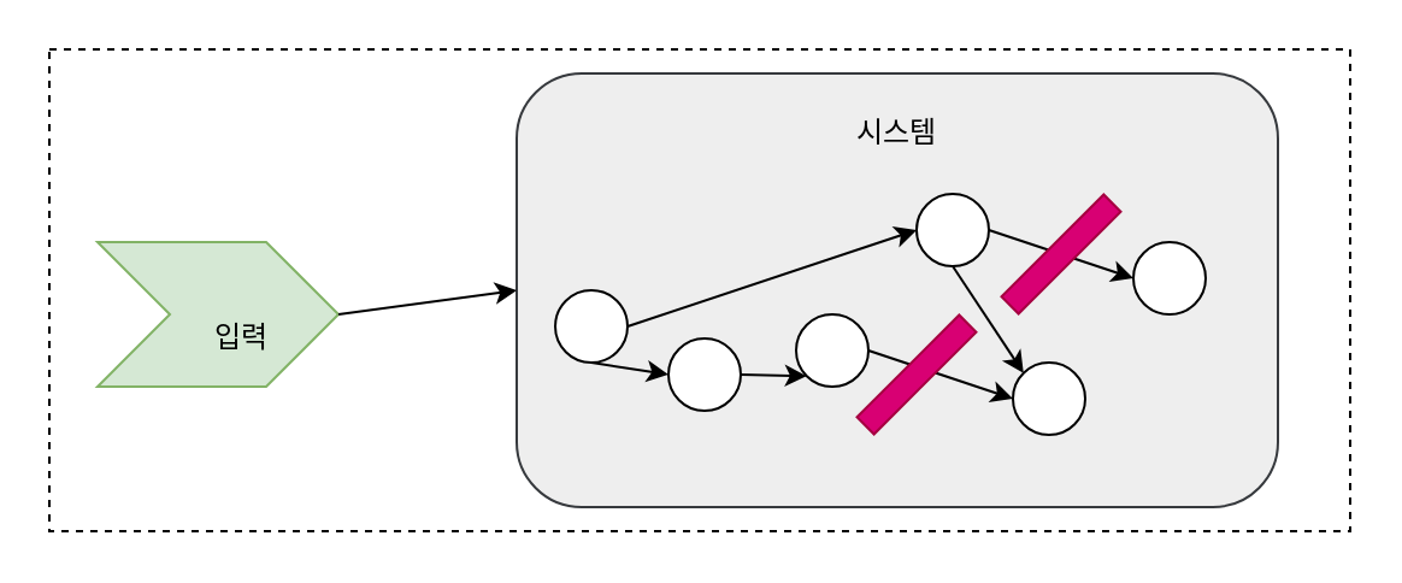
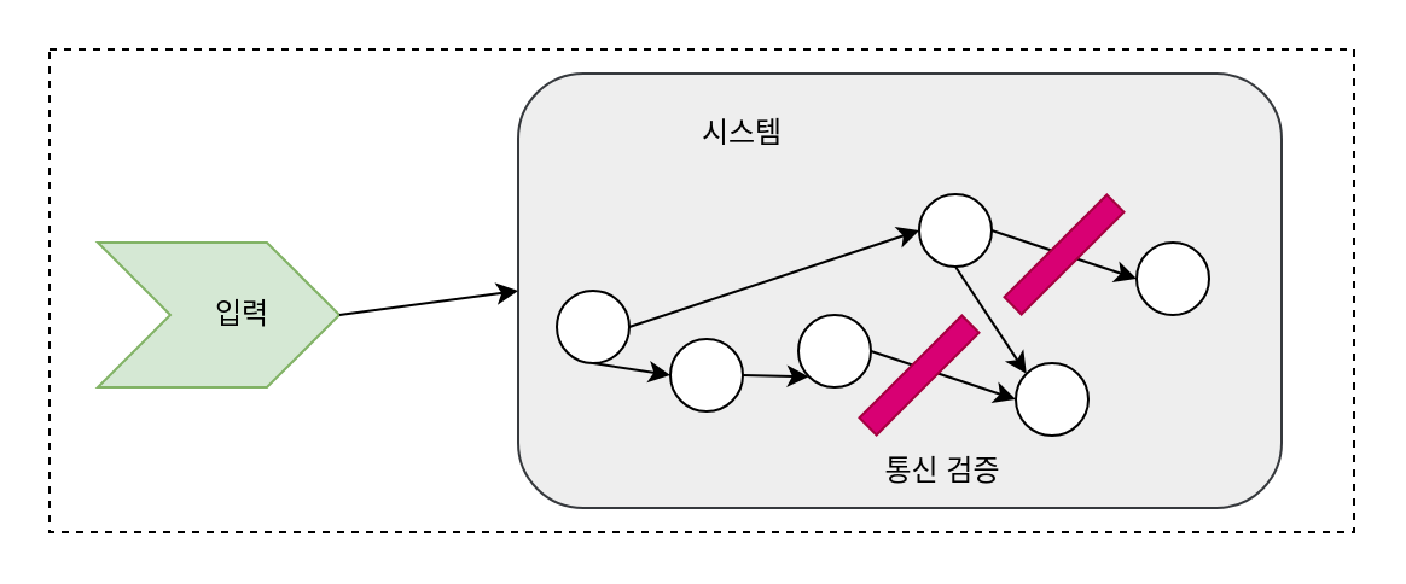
  <mxCell id="0" />
  <mxCell id="1" parent="0" />
  <mxCell id="2" value="" style="rounded=0;whiteSpace=wrap;html=1;fillColor=none;dashed=1;" vertex="1" parent="1"><mxGeometry x="20" y="20" width="540" height="200" as="geometry" /></mxCell>
  <mxCell id="3" value="" style="html=1;shadow=0;dashed=0;align=center;verticalAlign=middle;shape=mxgraph.arrows2.arrow;dy=0;dx=30;notch=30;fillColor=#d5e8d4;strokeColor=#82b366;" vertex="1" parent="1"><mxGeometry x="40" y="100" width="100" height="60" as="geometry" /></mxCell>
  <mxCell id="4" value="" style="rounded=1;whiteSpace=wrap;html=1;fillColor=#eeeeee;strokeColor=#36393d;" vertex="1" parent="1"><mxGeometry x="214" y="30" width="316" height="180" as="geometry" /></mxCell>
  <mxCell id="5" value="" style="ellipse;whiteSpace=wrap;html=1;aspect=fixed;" vertex="1" parent="1"><mxGeometry x="230" y="120" width="30" height="30" as="geometry" /></mxCell>
  <mxCell id="6" value="" style="ellipse;whiteSpace=wrap;html=1;aspect=fixed;" vertex="1" parent="1"><mxGeometry x="277" y="140" width="30" height="30" as="geometry" /></mxCell>
  <mxCell id="7" value="" style="ellipse;whiteSpace=wrap;html=1;aspect=fixed;" vertex="1" parent="1"><mxGeometry x="330" y="130" width="30" height="30" as="geometry" /></mxCell>
  <mxCell id="8" value="" style="endArrow=classic;html=1;rounded=0;exitX=1;exitY=0.5;exitDx=0;exitDy=0;exitPerimeter=0;entryX=0;entryY=0.5;entryDx=0;entryDy=0;" edge="1" parent="1" source="3" target="4"><mxGeometry width="50" height="50" relative="1" as="geometry"><mxPoint x="100" y="310" as="sourcePoint" /><mxPoint x="150" y="260" as="targetPoint" /></mxGeometry></mxCell>
  <mxCell id="9" value="" style="endArrow=classic;html=1;rounded=0;exitX=1;exitY=0.5;exitDx=0;exitDy=0;entryX=0;entryY=0.5;entryDx=0;entryDy=0;" edge="1" parent="1" source="5" target="14"><mxGeometry width="50" height="50" relative="1" as="geometry"><mxPoint x="260" y="340" as="sourcePoint" /><mxPoint x="310" y="290" as="targetPoint" /></mxGeometry></mxCell>
  <mxCell id="10" value="" style="endArrow=classic;html=1;rounded=0;exitX=0.5;exitY=1;exitDx=0;exitDy=0;entryX=0;entryY=0.5;entryDx=0;entryDy=0;" edge="1" parent="1" source="5" target="6"><mxGeometry width="50" height="50" relative="1" as="geometry"><mxPoint x="510" y="400" as="sourcePoint" /><mxPoint x="560" y="350" as="targetPoint" /></mxGeometry></mxCell>
  <mxCell id="11" value="" style="endArrow=classic;html=1;rounded=0;exitX=1;exitY=0.5;exitDx=0;exitDy=0;entryX=0;entryY=1;entryDx=0;entryDy=0;" edge="1" parent="1" source="6" target="7"><mxGeometry width="50" height="50" relative="1" as="geometry"><mxPoint x="255" y="160" as="sourcePoint" /><mxPoint x="287" y="165" as="targetPoint" /></mxGeometry></mxCell>
- <mxCell id="12" value="시스템" style="text;html=1;strokeColor=none;fillColor=none;align=center;verticalAlign=middle;whiteSpace=wrap;rounded=0;" vertex="1" parent="1"><mxGeometry x="342" y="40" width="60" height="30" as="geometry" /></mxCell>
- <mxCell id="13" value="입력" style="text;html=1;strokeColor=none;fillColor=none;align=center;verticalAlign=middle;whiteSpace=wrap;rounded=0;" vertex="1" parent="1"><mxGeometry x="70" y="125" width="60" height="30" as="geometry" /></mxCell>
+ <mxCell id="12" value="시스템" style="text;html=1;strokeColor=none;fillColor=none;align=center;verticalAlign=middle;whiteSpace=wrap;rounded=0;" vertex="1" parent="1"><mxGeometry x="277" y="40" width="60" height="30" as="geometry" /></mxCell>
+ <mxCell id="13" value="입력" style="text;html=1;strokeColor=none;fillColor=none;align=center;verticalAlign=middle;whiteSpace=wrap;rounded=0;" vertex="1" parent="1"><mxGeometry x="70" y="115" width="60" height="30" as="geometry" /></mxCell>
  <mxCell id="14" value="" style="ellipse;whiteSpace=wrap;html=1;aspect=fixed;" vertex="1" parent="1"><mxGeometry x="380" y="80" width="30" height="30" as="geometry" /></mxCell>
  <mxCell id="15" value="" style="ellipse;whiteSpace=wrap;html=1;aspect=fixed;" vertex="1" parent="1"><mxGeometry x="420" y="150" width="30" height="30" as="geometry" /></mxCell>
  <mxCell id="16" value="" style="ellipse;whiteSpace=wrap;html=1;aspect=fixed;" vertex="1" parent="1"><mxGeometry x="470" y="100" width="30" height="30" as="geometry" /></mxCell>
  <mxCell id="17" value="" style="endArrow=classic;html=1;rounded=0;exitX=0.5;exitY=1;exitDx=0;exitDy=0;entryX=0;entryY=0;entryDx=0;entryDy=0;" edge="1" parent="1" source="14" target="15"><mxGeometry width="50" height="50" relative="1" as="geometry"><mxPoint x="270" y="145" as="sourcePoint" /><mxPoint x="390" y="105" as="targetPoint" /></mxGeometry></mxCell>
  <mxCell id="18" value="" style="endArrow=classic;html=1;rounded=0;exitX=1;exitY=0.5;exitDx=0;exitDy=0;entryX=0;entryY=0.5;entryDx=0;entryDy=0;" edge="1" parent="1" source="14" target="16"><mxGeometry width="50" height="50" relative="1" as="geometry"><mxPoint x="405" y="120" as="sourcePoint" /><mxPoint x="434" y="164" as="targetPoint" /></mxGeometry></mxCell>
  <mxCell id="19" value="" style="endArrow=classic;html=1;rounded=0;exitX=1;exitY=0.5;exitDx=0;exitDy=0;entryX=0;entryY=0.5;entryDx=0;entryDy=0;" edge="1" parent="1" source="7" target="15"><mxGeometry width="50" height="50" relative="1" as="geometry"><mxPoint x="420" y="105" as="sourcePoint" /><mxPoint x="495" y="140" as="targetPoint" /></mxGeometry></mxCell>
+ <mxCell id="20" value="통신 검증" style="text;html=1;strokeColor=none;fillColor=none;align=center;verticalAlign=middle;whiteSpace=wrap;rounded=0;" vertex="1" parent="1"><mxGeometry x="360" y="180" width="60" height="30" as="geometry" /></mxCell>
  <mxCell id="21" value="" style="rounded=0;whiteSpace=wrap;html=1;rotation=-45;fillColor=#d80073;fontColor=#ffffff;strokeColor=#A50040;" vertex="1" parent="1"><mxGeometry x="410" y="100" width="60" height="10" as="geometry" /></mxCell>
  <mxCell id="22" value="" style="rounded=0;whiteSpace=wrap;html=1;rotation=-45;fillColor=#d80073;fontColor=#ffffff;strokeColor=#A50040;" vertex="1" parent="1"><mxGeometry x="350" y="150" width="60" height="10" as="geometry" /></mxCell>
